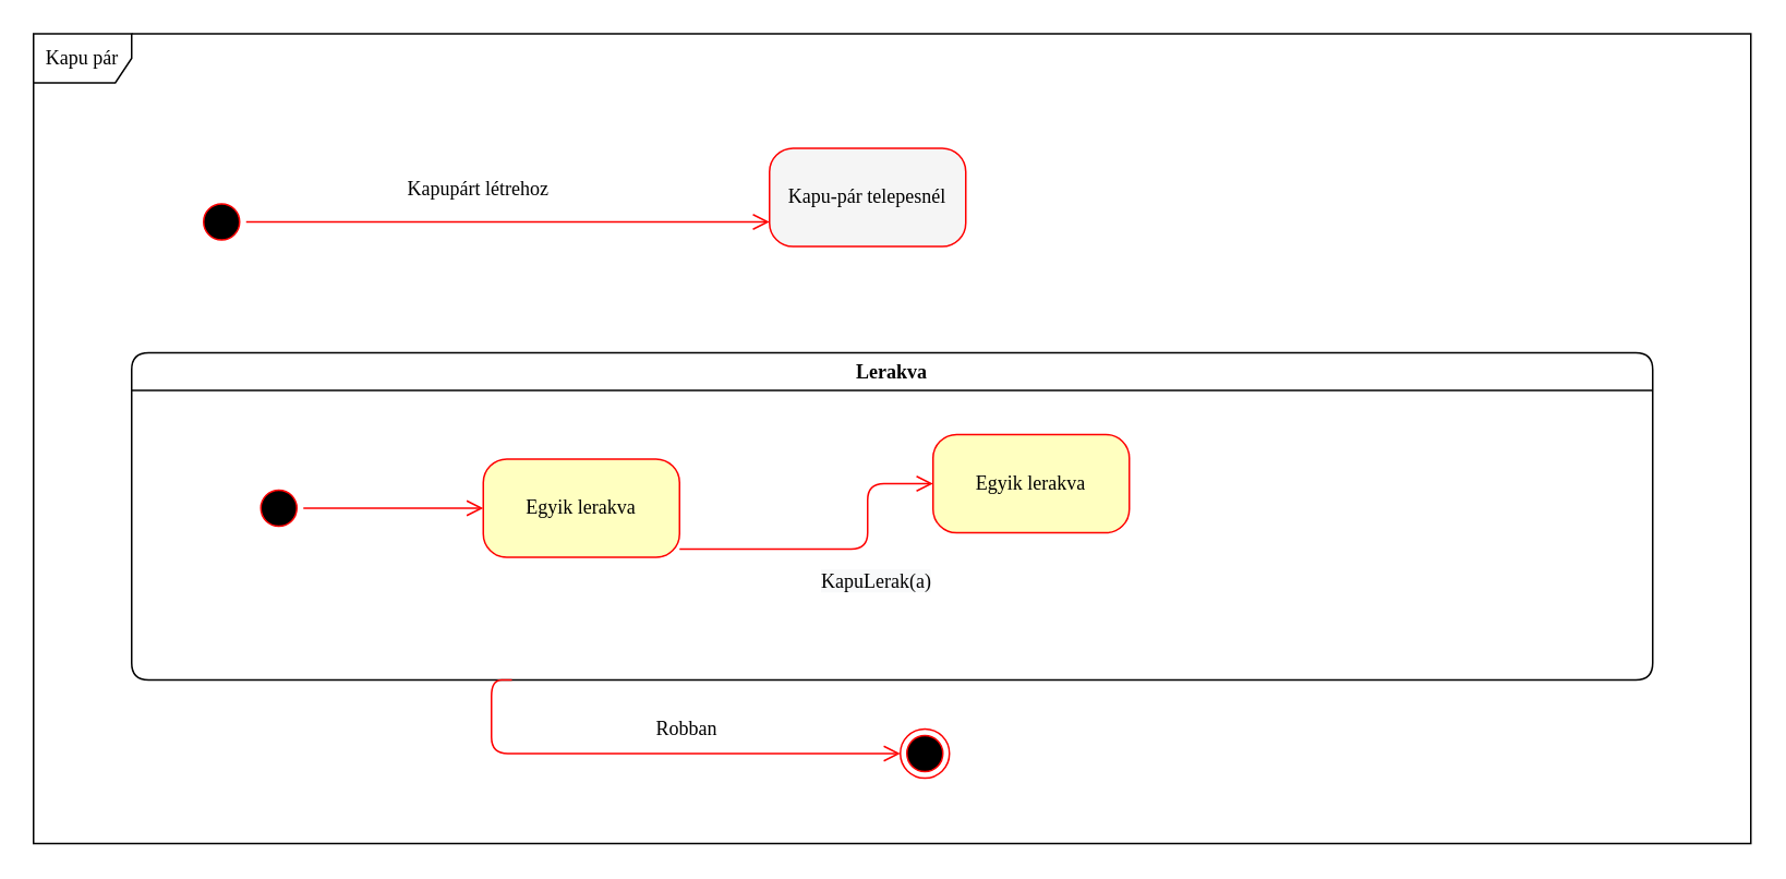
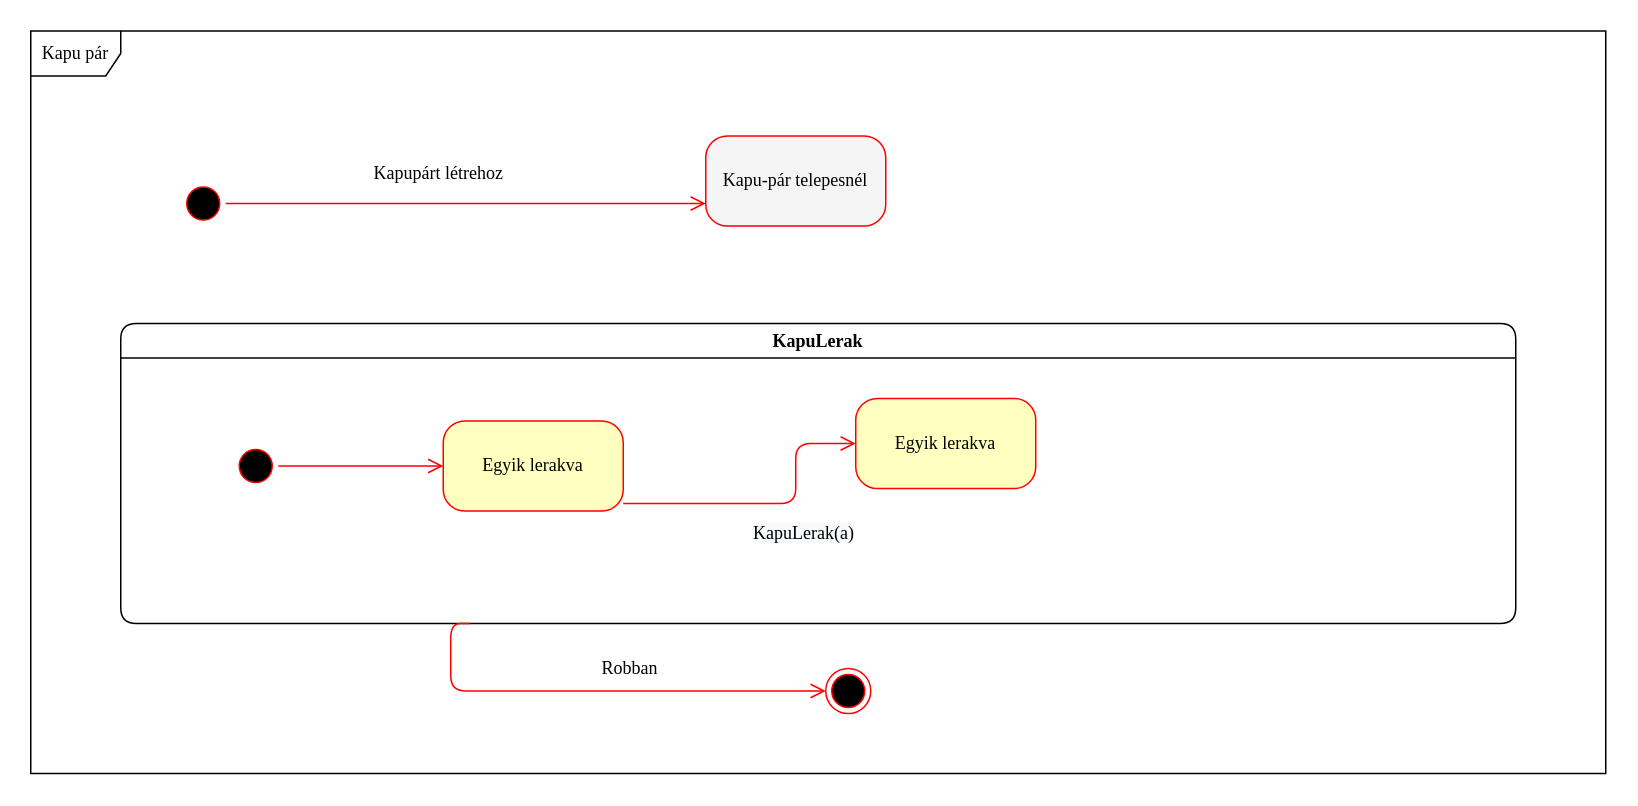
  <mxCell id="0" />
  <mxCell id="1" parent="0" />
  <mxCell id="2" value="Kapu pár" style="shape=umlFrame;whiteSpace=wrap;html=1;rounded=1;shadow=0;comic=0;labelBackgroundColor=none;strokeWidth=1;fontFamily=Verdana;fontSize=12;align=center;" parent="1" vertex="1"><mxGeometry x="20" y="20" width="1050" height="495" as="geometry" /></mxCell>
  <mxCell id="3" value="" style="ellipse;html=1;shape=startState;fillColor=#000000;strokeColor=#ff0000;rounded=1;shadow=0;comic=0;labelBackgroundColor=none;fontFamily=Verdana;fontSize=12;fontColor=#000000;align=center;direction=south;" parent="1" vertex="1"><mxGeometry x="120" y="120" width="30" height="30" as="geometry" /></mxCell>
  <mxCell id="4" value="Kapu-pár telepesnél" style="rounded=1;whiteSpace=wrap;html=1;arcSize=24;fillColor=#f5f5f5;strokeColor=#ff0000;shadow=0;comic=0;labelBackgroundColor=none;fontFamily=Verdana;fontSize=12;fontColor=#000000;align=center;" parent="1" vertex="1"><mxGeometry x="470" y="90" width="120" height="60" as="geometry" /></mxCell>
- <mxCell id="5" value="Lerakva" style="swimlane;whiteSpace=wrap;html=1;rounded=1;shadow=0;comic=0;labelBackgroundColor=none;strokeWidth=1;fontFamily=Verdana;fontSize=12;align=center;" parent="1" vertex="1"><mxGeometry x="80" y="215" width="930" height="200" as="geometry" /></mxCell>
+ <mxCell id="5" value="KapuLerak" style="swimlane;whiteSpace=wrap;html=1;rounded=1;shadow=0;comic=0;labelBackgroundColor=none;strokeWidth=1;fontFamily=Verdana;fontSize=12;align=center;" parent="1" vertex="1"><mxGeometry x="80" y="215" width="930" height="200" as="geometry" /></mxCell>
  <mxCell id="6" value="Egyik lerakva" style="rounded=1;whiteSpace=wrap;html=1;arcSize=24;fillColor=#ffffc0;strokeColor=#ff0000;shadow=0;comic=0;labelBackgroundColor=none;fontFamily=Verdana;fontSize=12;fontColor=#000000;align=center;" parent="5" vertex="1"><mxGeometry x="215" y="65" width="120" height="60" as="geometry" /></mxCell>
  <mxCell id="7" style="edgeStyle=elbowEdgeStyle;html=1;labelBackgroundColor=none;endArrow=open;endSize=8;strokeColor=#ff0000;fontFamily=Verdana;fontSize=12;align=left;" parent="5" source="8" target="6" edge="1"><mxGeometry relative="1" as="geometry" /></mxCell>
  <mxCell id="8" value="" style="ellipse;html=1;shape=startState;fillColor=#000000;strokeColor=#ff0000;rounded=1;shadow=0;comic=0;labelBackgroundColor=none;fontFamily=Verdana;fontSize=12;fontColor=#000000;align=center;direction=south;" parent="5" vertex="1"><mxGeometry x="75" y="80" width="30" height="30" as="geometry" /></mxCell>
  <mxCell id="9" value="Kapupárt létrehoz" style="edgeStyle=orthogonalEdgeStyle;html=1;labelBackgroundColor=none;endArrow=open;endSize=8;strokeColor=#ff0000;fontFamily=Verdana;fontSize=12;align=left;entryX=0;entryY=0.75;entryDx=0;entryDy=0;" parent="1" source="3" target="4" edge="1"><mxGeometry x="-0.394" y="20" relative="1" as="geometry"><Array as="points"><mxPoint x="440" y="135" /></Array><mxPoint as="offset" /></mxGeometry></mxCell>
  <mxCell id="10" value="Robban" style="edgeStyle=elbowEdgeStyle;html=1;labelBackgroundColor=none;endArrow=open;endSize=8;strokeColor=#ff0000;fontFamily=Verdana;fontSize=12;align=left;exitX=0.25;exitY=1;exitDx=0;exitDy=0;entryX=0;entryY=0.5;entryDx=0;entryDy=0;" edge="1" parent="1" source="5" target="11"><mxGeometry x="0.024" y="15" relative="1" as="geometry"><mxPoint x="210" y="545" as="sourcePoint" /><mxPoint x="340" y="625" as="targetPoint" /><Array as="points"><mxPoint x="300" y="465" /></Array><mxPoint x="-1" as="offset" /></mxGeometry></mxCell>
  <mxCell id="11" value="" style="ellipse;html=1;shape=endState;fillColor=#000000;strokeColor=#ff0000;rounded=1;shadow=0;comic=0;labelBackgroundColor=none;fontFamily=Verdana;fontSize=12;fontColor=#000000;align=center;" vertex="1" parent="1"><mxGeometry x="550" y="445" width="30" height="30" as="geometry" /></mxCell>
  <mxCell id="12" value="&#10;&#10;&lt;span style=&quot;color: rgb(0, 0, 0); font-family: verdana; font-size: 12px; font-style: normal; font-weight: 400; letter-spacing: normal; text-align: left; text-indent: 0px; text-transform: none; word-spacing: 0px; background-color: rgb(248, 249, 250); display: inline; float: none;&quot;&gt;KapuLerak(a)&lt;/span&gt;&#10;&#10;" style="edgeStyle=elbowEdgeStyle;html=1;labelBackgroundColor=none;endArrow=open;endSize=8;strokeColor=#ff0000;fontFamily=Verdana;fontSize=12;align=left;" parent="1" source="6" target="13" edge="1"><mxGeometry x="-0.128" y="-20" relative="1" as="geometry"><mxPoint x="480" y="310" as="targetPoint" /><Array as="points"><mxPoint x="530" y="335" /></Array><mxPoint as="offset" /></mxGeometry></mxCell>
  <mxCell id="13" value="Egyik lerakva" style="rounded=1;whiteSpace=wrap;html=1;arcSize=24;fillColor=#ffffc0;strokeColor=#ff0000;shadow=0;comic=0;labelBackgroundColor=none;fontFamily=Verdana;fontSize=12;fontColor=#000000;align=center;" vertex="1" parent="1"><mxGeometry x="570" y="265" width="120" height="60" as="geometry" /></mxCell>
